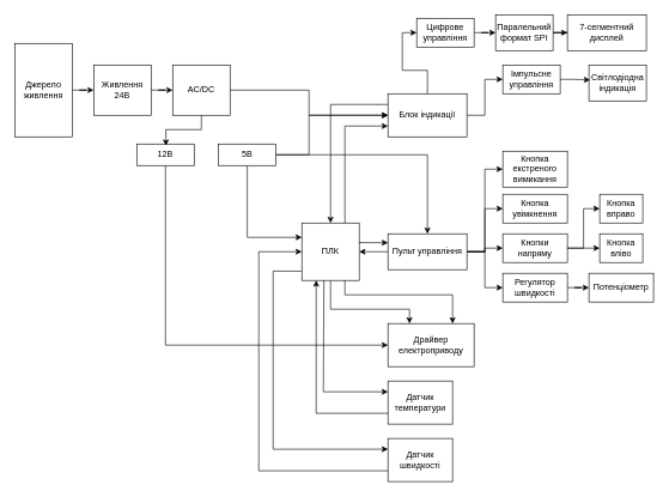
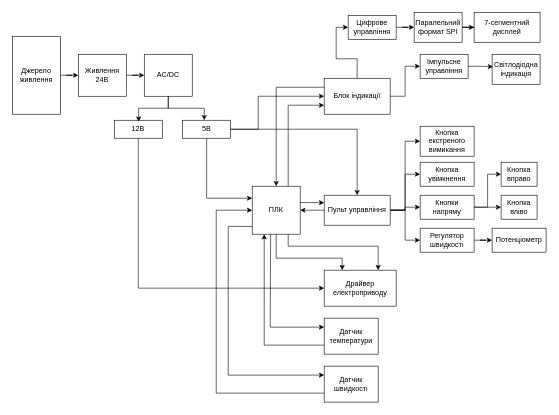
  <mxCell id="0" />
  <mxCell id="1" parent="0" />
  <mxCell id="2" style="edgeStyle=orthogonalEdgeStyle;rounded=0;orthogonalLoop=1;jettySize=auto;html=1;entryX=1;entryY=0.5;entryDx=0;entryDy=0;" edge="1" parent="1" source="7" target="9"><mxGeometry relative="1" as="geometry" /></mxCell>
  <mxCell id="3" style="edgeStyle=orthogonalEdgeStyle;rounded=0;orthogonalLoop=1;jettySize=auto;html=1;entryX=0;entryY=0.5;entryDx=0;entryDy=0;" edge="1" parent="1" source="7" target="15"><mxGeometry relative="1" as="geometry" /></mxCell>
  <mxCell id="4" style="edgeStyle=orthogonalEdgeStyle;rounded=0;orthogonalLoop=1;jettySize=auto;html=1;entryX=0;entryY=0.5;entryDx=0;entryDy=0;" edge="1" parent="1" source="7" target="14"><mxGeometry relative="1" as="geometry" /></mxCell>
  <mxCell id="5" style="edgeStyle=orthogonalEdgeStyle;rounded=0;orthogonalLoop=1;jettySize=auto;html=1;entryX=0;entryY=0.5;entryDx=0;entryDy=0;" edge="1" parent="1" source="7" target="13"><mxGeometry relative="1" as="geometry" /></mxCell>
  <mxCell id="6" style="edgeStyle=orthogonalEdgeStyle;rounded=0;orthogonalLoop=1;jettySize=auto;html=1;entryX=0;entryY=0.5;entryDx=0;entryDy=0;" edge="1" parent="1" source="7" target="17"><mxGeometry relative="1" as="geometry" /></mxCell>
  <mxCell id="7" value="Пульт управління" style="rounded=0;whiteSpace=wrap;html=1;" vertex="1" parent="1"><mxGeometry x="540" y="325" width="110" height="50" as="geometry" /></mxCell>
  <mxCell id="8" style="edgeStyle=orthogonalEdgeStyle;rounded=0;orthogonalLoop=1;jettySize=auto;html=1;exitX=0.5;exitY=1;exitDx=0;exitDy=0;entryX=0.25;entryY=0;entryDx=0;entryDy=0;" edge="1" parent="1" source="9" target="23"><mxGeometry relative="1" as="geometry"><mxPoint x="530" y="420" as="targetPoint" /><Array as="points"><mxPoint x="460" y="430" /><mxPoint x="570" y="430" /></Array></mxGeometry></mxCell>
  <mxCell id="9" value="ПЛК" style="rounded=0;whiteSpace=wrap;html=1;" vertex="1" parent="1"><mxGeometry x="420" y="310" width="80" height="80" as="geometry" /></mxCell>
  <mxCell id="10" value="" style="endArrow=classic;html=1;rounded=0;exitX=0.996;exitY=0.341;exitDx=0;exitDy=0;exitPerimeter=0;entryX=0;entryY=0.25;entryDx=0;entryDy=0;" edge="1" parent="1" source="9" target="7"><mxGeometry width="50" height="50" relative="1" as="geometry"><mxPoint x="500" y="350" as="sourcePoint" /><mxPoint x="550" y="300" as="targetPoint" /></mxGeometry></mxCell>
  <mxCell id="11" style="edgeStyle=orthogonalEdgeStyle;rounded=0;orthogonalLoop=1;jettySize=auto;html=1;entryX=0;entryY=0.5;entryDx=0;entryDy=0;" edge="1" parent="1" source="13" target="19"><mxGeometry relative="1" as="geometry" /></mxCell>
  <mxCell id="12" style="edgeStyle=orthogonalEdgeStyle;rounded=0;orthogonalLoop=1;jettySize=auto;html=1;" edge="1" parent="1" source="13" target="20"><mxGeometry relative="1" as="geometry" /></mxCell>
  <mxCell id="13" value="Кнопки напряму" style="rounded=0;whiteSpace=wrap;html=1;" vertex="1" parent="1"><mxGeometry x="700" y="325" width="90" height="40" as="geometry" /></mxCell>
  <mxCell id="14" value="Кнопка увімкнення" style="rounded=0;whiteSpace=wrap;html=1;" vertex="1" parent="1"><mxGeometry x="700" y="270" width="90" height="40" as="geometry" /></mxCell>
  <mxCell id="15" value="Кнопка екстреного вимикання" style="rounded=0;whiteSpace=wrap;html=1;" vertex="1" parent="1"><mxGeometry x="700" y="210" width="90" height="50" as="geometry" /></mxCell>
  <mxCell id="16" style="edgeStyle=orthogonalEdgeStyle;rounded=0;orthogonalLoop=1;jettySize=auto;html=1;entryX=0;entryY=0.5;entryDx=0;entryDy=0;" edge="1" parent="1" source="17" target="18"><mxGeometry relative="1" as="geometry" /></mxCell>
  <mxCell id="17" value="Регулятор швидкості" style="rounded=0;whiteSpace=wrap;html=1;" vertex="1" parent="1"><mxGeometry x="700" y="380" width="90" height="40" as="geometry" /></mxCell>
  <mxCell id="18" value="Потенціометр" style="rounded=0;whiteSpace=wrap;html=1;" vertex="1" parent="1"><mxGeometry x="820" y="380" width="90" height="40" as="geometry" /></mxCell>
  <mxCell id="19" value="Кнопка вправо" style="rounded=0;whiteSpace=wrap;html=1;" vertex="1" parent="1"><mxGeometry x="835" y="270" width="60" height="40" as="geometry" /></mxCell>
  <mxCell id="20" value="Кнопка вліво" style="rounded=0;whiteSpace=wrap;html=1;" vertex="1" parent="1"><mxGeometry x="835" y="325" width="60" height="40" as="geometry" /></mxCell>
  <mxCell id="21" style="edgeStyle=orthogonalEdgeStyle;rounded=0;orthogonalLoop=1;jettySize=auto;html=1;entryX=0;entryY=0.5;entryDx=0;entryDy=0;" edge="1" parent="1" source="22" target="26"><mxGeometry relative="1" as="geometry" /></mxCell>
  <mxCell id="22" value="Джерело живлення" style="rounded=0;whiteSpace=wrap;html=1;" vertex="1" parent="1"><mxGeometry x="20" y="60" width="80" height="130" as="geometry" /></mxCell>
  <mxCell id="23" value="Драйвер електроприводу" style="rounded=0;whiteSpace=wrap;html=1;" vertex="1" parent="1"><mxGeometry x="540" y="450" width="120" height="60" as="geometry" /></mxCell>
  <mxCell id="24" value="" style="endArrow=classic;html=1;rounded=0;exitX=0.75;exitY=1;exitDx=0;exitDy=0;entryX=0.75;entryY=0;entryDx=0;entryDy=0;" edge="1" parent="1" source="9" target="23"><mxGeometry width="50" height="50" relative="1" as="geometry"><mxPoint x="490" y="390" as="sourcePoint" /><mxPoint x="480" y="430" as="targetPoint" /><Array as="points"><mxPoint x="480" y="410" /><mxPoint x="630" y="410" /></Array></mxGeometry></mxCell>
  <mxCell id="25" style="edgeStyle=orthogonalEdgeStyle;rounded=0;orthogonalLoop=1;jettySize=auto;html=1;entryX=0;entryY=0.5;entryDx=0;entryDy=0;" edge="1" parent="1" source="26" target="27"><mxGeometry relative="1" as="geometry" /></mxCell>
  <mxCell id="26" value="Живлення 24В" style="rounded=0;whiteSpace=wrap;html=1;" vertex="1" parent="1"><mxGeometry x="130" y="90" width="80" height="70" as="geometry" /></mxCell>
  <mxCell id="27" value="AC/DC" style="rounded=0;whiteSpace=wrap;html=1;" vertex="1" parent="1"><mxGeometry x="240" y="90" width="80" height="70" as="geometry" /></mxCell>
  <mxCell id="28" style="edgeStyle=orthogonalEdgeStyle;rounded=0;orthogonalLoop=1;jettySize=auto;html=1;entryX=0;entryY=0.5;entryDx=0;entryDy=0;exitX=0.5;exitY=1;exitDx=0;exitDy=0;" edge="1" parent="1" source="29" target="23"><mxGeometry relative="1" as="geometry"><Array as="points"><mxPoint x="230" y="480" /></Array></mxGeometry></mxCell>
  <mxCell id="29" value="12В" style="rounded=0;whiteSpace=wrap;html=1;" vertex="1" parent="1"><mxGeometry x="190" y="200" width="80" height="30" as="geometry" /></mxCell>
  <mxCell id="30" style="edgeStyle=orthogonalEdgeStyle;rounded=0;orthogonalLoop=1;jettySize=auto;html=1;entryX=0;entryY=0.25;entryDx=0;entryDy=0;exitX=0.5;exitY=1;exitDx=0;exitDy=0;" edge="1" parent="1" source="33" target="9"><mxGeometry relative="1" as="geometry"><Array as="points"><mxPoint x="344" y="330" /></Array></mxGeometry></mxCell>
  <mxCell id="31" style="edgeStyle=orthogonalEdgeStyle;rounded=0;orthogonalLoop=1;jettySize=auto;html=1;entryX=0.5;entryY=0;entryDx=0;entryDy=0;" edge="1" parent="1" source="33" target="7"><mxGeometry relative="1" as="geometry" /></mxCell>
  <mxCell id="32" style="edgeStyle=orthogonalEdgeStyle;rounded=0;orthogonalLoop=1;jettySize=auto;html=1;" edge="1" parent="1" source="33" target="38"><mxGeometry relative="1" as="geometry"><Array as="points"><mxPoint x="430" y="215" /><mxPoint x="430" y="160" /></Array></mxGeometry></mxCell>
  <mxCell id="33" value="5В" style="rounded=0;whiteSpace=wrap;html=1;" vertex="1" parent="1"><mxGeometry x="304" y="200" width="80" height="30" as="geometry" /></mxCell>
  <mxCell id="34" style="edgeStyle=orthogonalEdgeStyle;rounded=0;orthogonalLoop=1;jettySize=auto;html=1;entryX=0.508;entryY=0.078;entryDx=0;entryDy=0;entryPerimeter=0;" edge="1" parent="1" source="27" target="29"><mxGeometry relative="1" as="geometry" /></mxCell>
- <mxCell id="35" style="edgeStyle=orthogonalEdgeStyle;rounded=0;orthogonalLoop=1;jettySize=auto;html=1;" edge="1" parent="1" source="27" target="38"><mxGeometry relative="1" as="geometry" /></mxCell>
+ <mxCell id="35" style="edgeStyle=orthogonalEdgeStyle;rounded=0;orthogonalLoop=1;jettySize=auto;html=1;entryX=0.45;entryY=0;entryDx=0;entryDy=0;entryPerimeter=0;" edge="1" parent="1" source="27" target="33"><mxGeometry relative="1" as="geometry" /></mxCell>
  <mxCell id="36" style="edgeStyle=orthogonalEdgeStyle;rounded=0;orthogonalLoop=1;jettySize=auto;html=1;entryX=0;entryY=0.5;entryDx=0;entryDy=0;" edge="1" parent="1" source="38" target="47"><mxGeometry relative="1" as="geometry" /></mxCell>
  <mxCell id="37" style="edgeStyle=orthogonalEdgeStyle;rounded=0;orthogonalLoop=1;jettySize=auto;html=1;entryX=0;entryY=0.5;entryDx=0;entryDy=0;" edge="1" parent="1" source="38" target="45"><mxGeometry relative="1" as="geometry" /></mxCell>
  <mxCell id="38" value="Блок індикації" style="rounded=0;whiteSpace=wrap;html=1;" vertex="1" parent="1"><mxGeometry x="540" y="130" width="110" height="60" as="geometry" /></mxCell>
  <mxCell id="39" value="" style="endArrow=classic;html=1;rounded=0;exitX=0.75;exitY=0;exitDx=0;exitDy=0;entryX=0;entryY=0.75;entryDx=0;entryDy=0;" edge="1" parent="1" source="9" target="38"><mxGeometry width="50" height="50" relative="1" as="geometry"><mxPoint x="470" y="240" as="sourcePoint" /><mxPoint x="520" y="190" as="targetPoint" /><Array as="points"><mxPoint x="480" y="175" /></Array></mxGeometry></mxCell>
  <mxCell id="40" value="" style="endArrow=classic;html=1;rounded=0;exitX=0;exitY=0.25;exitDx=0;exitDy=0;entryX=0.5;entryY=0;entryDx=0;entryDy=0;" edge="1" parent="1" source="38" target="9"><mxGeometry width="50" height="50" relative="1" as="geometry"><mxPoint x="470" y="240" as="sourcePoint" /><mxPoint x="520" y="190" as="targetPoint" /><Array as="points"><mxPoint x="460" y="145" /></Array></mxGeometry></mxCell>
  <mxCell id="41" value="&lt;div&gt;7-сегментний дисплей&lt;/div&gt;" style="rounded=0;whiteSpace=wrap;html=1;" vertex="1" parent="1"><mxGeometry x="790" y="20" width="110" height="50" as="geometry" /></mxCell>
  <mxCell id="42" style="edgeStyle=orthogonalEdgeStyle;rounded=0;orthogonalLoop=1;jettySize=auto;html=1;entryX=0;entryY=0.5;entryDx=0;entryDy=0;" edge="1" parent="1" source="43" target="41"><mxGeometry relative="1" as="geometry" /></mxCell>
  <mxCell id="43" value="&lt;div&gt;Паралельний формат SPI &lt;/div&gt;" style="rounded=0;whiteSpace=wrap;html=1;" vertex="1" parent="1"><mxGeometry x="690" y="20" width="80" height="50" as="geometry" /></mxCell>
  <mxCell id="44" value="Світлодіодна індикація" style="rounded=0;whiteSpace=wrap;html=1;" vertex="1" parent="1"><mxGeometry x="820" y="90" width="80" height="50" as="geometry" /></mxCell>
  <mxCell id="45" value="Імпульсне управління" style="rounded=0;whiteSpace=wrap;html=1;" vertex="1" parent="1"><mxGeometry x="700" y="90" width="80" height="40" as="geometry" /></mxCell>
  <mxCell id="46" style="edgeStyle=orthogonalEdgeStyle;rounded=0;orthogonalLoop=1;jettySize=auto;html=1;entryX=0;entryY=0.5;entryDx=0;entryDy=0;" edge="1" parent="1" source="47" target="43"><mxGeometry relative="1" as="geometry" /></mxCell>
  <mxCell id="47" value="Цифрове управління" style="rounded=0;whiteSpace=wrap;html=1;" vertex="1" parent="1"><mxGeometry x="580" y="25" width="80" height="40" as="geometry" /></mxCell>
  <mxCell id="48" style="edgeStyle=orthogonalEdgeStyle;rounded=0;orthogonalLoop=1;jettySize=auto;html=1;entryX=0.02;entryY=0.418;entryDx=0;entryDy=0;entryPerimeter=0;" edge="1" parent="1" source="45" target="44"><mxGeometry relative="1" as="geometry" /></mxCell>
  <mxCell id="49" value="Датчик температури" style="rounded=0;whiteSpace=wrap;html=1;" vertex="1" parent="1"><mxGeometry x="540" y="530" width="90" height="60" as="geometry" /></mxCell>
  <mxCell id="50" value="Датчик швидкості" style="rounded=0;whiteSpace=wrap;html=1;" vertex="1" parent="1"><mxGeometry x="540" y="610" width="90" height="60" as="geometry" /></mxCell>
  <mxCell id="51" value="" style="endArrow=classic;html=1;rounded=0;exitX=0.384;exitY=0.997;exitDx=0;exitDy=0;exitPerimeter=0;entryX=0;entryY=0.25;entryDx=0;entryDy=0;" edge="1" parent="1" source="9" target="49"><mxGeometry width="50" height="50" relative="1" as="geometry"><mxPoint x="390" y="480" as="sourcePoint" /><mxPoint x="440" y="430" as="targetPoint" /><Array as="points"><mxPoint x="450" y="545" /></Array></mxGeometry></mxCell>
  <mxCell id="52" value="" style="endArrow=classic;html=1;rounded=0;exitX=0;exitY=0.75;exitDx=0;exitDy=0;entryX=0.25;entryY=1;entryDx=0;entryDy=0;" edge="1" parent="1" source="49" target="9"><mxGeometry width="50" height="50" relative="1" as="geometry"><mxPoint x="410" y="560" as="sourcePoint" /><mxPoint x="460" y="510" as="targetPoint" /><Array as="points"><mxPoint x="440" y="575" /></Array></mxGeometry></mxCell>
  <mxCell id="53" value="" style="endArrow=classic;html=1;rounded=0;exitX=-0.007;exitY=0.839;exitDx=0;exitDy=0;exitPerimeter=0;entryX=0;entryY=0.25;entryDx=0;entryDy=0;" edge="1" parent="1" source="9" target="50"><mxGeometry width="50" height="50" relative="1" as="geometry"><mxPoint x="410" y="520" as="sourcePoint" /><mxPoint x="460" y="470" as="targetPoint" /><Array as="points"><mxPoint x="380" y="377" /><mxPoint x="380" y="625" /></Array></mxGeometry></mxCell>
  <mxCell id="54" value="" style="endArrow=classic;html=1;rounded=0;exitX=0;exitY=0.75;exitDx=0;exitDy=0;entryX=0;entryY=0.5;entryDx=0;entryDy=0;" edge="1" parent="1" source="50" target="9"><mxGeometry width="50" height="50" relative="1" as="geometry"><mxPoint x="520" y="530" as="sourcePoint" /><mxPoint x="570" y="480" as="targetPoint" /><Array as="points"><mxPoint x="360" y="655" /><mxPoint x="360" y="350" /></Array></mxGeometry></mxCell>
